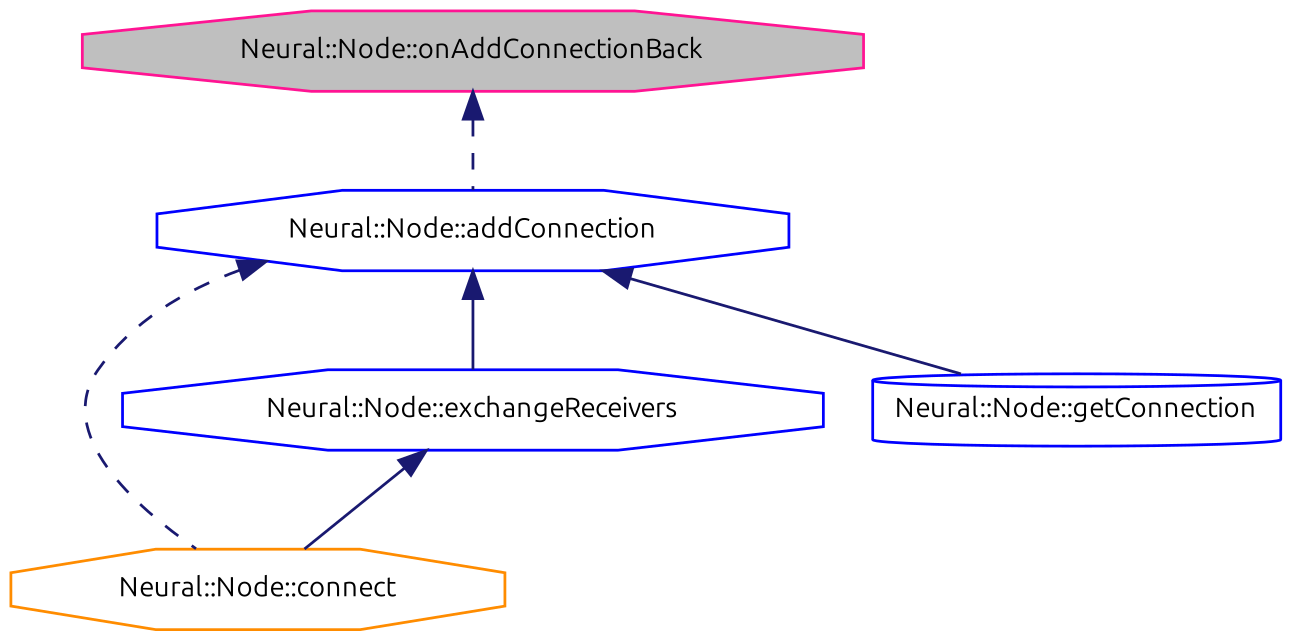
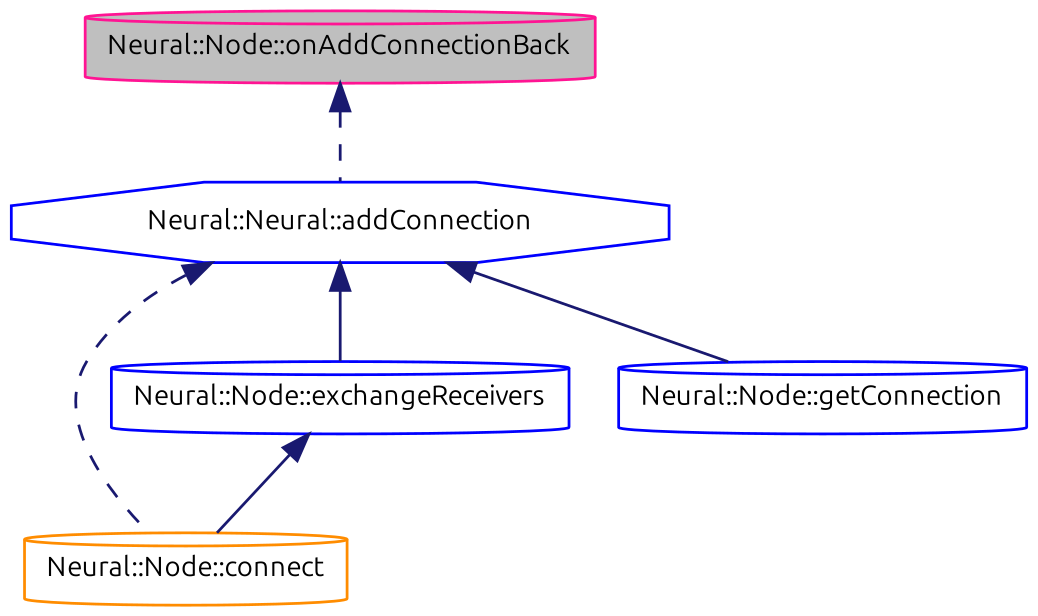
  digraph {
    fontname=Ubuntu
    rankdir=TB
    node [color=blue fillcolor=white fontname=Ubuntu fontsize=10 shape=cylinder style=filled]
    edge [color=midnightblue dir=back fontname=Ubuntu fontsize=10 labelfontname=Helvetica labelfontsize=10 style=solid]
-   n1 [color=deeppink fillcolor=grey75 fontcolor=black height=0.2 label="Neural::Node::onAddConnectionBack" shape=octagon width=0.4]
-   n2 [height=0.2 label="Neural::Node::addConnection" shape=octagon width=0.4]
-   n3 [color=darkorange height=0.2 label="Neural::Node::connect" shape=octagon width=0.4]
-   n4 [height=0.2 label="Neural::Node::exchangeReceivers" shape=octagon width=0.4]
+   n1 [color=deeppink fillcolor=grey75 fontcolor=black height=0.2 label="Neural::Node::onAddConnectionBack" width=0.4]
+   n2 [height=0.2 label="Neural::Neural::addConnection" shape=octagon width=0.4]
+   n3 [color=darkorange height=0.2 label="Neural::Node::connect" width=0.4]
+   n4 [height=0.2 label="Neural::Node::exchangeReceivers" width=0.4]
    n5 [height=0.2 label="Neural::Node::getConnection" width=0.4]
    n1 -> n2 [style=dashed]
    n2 -> n3 [style=dashed]
    n2 -> n4
    n2 -> n5
    n4 -> n3
  }
